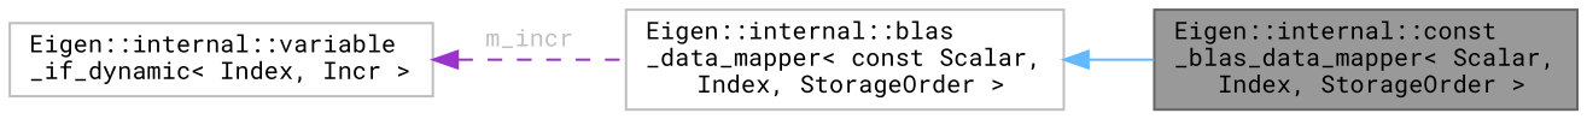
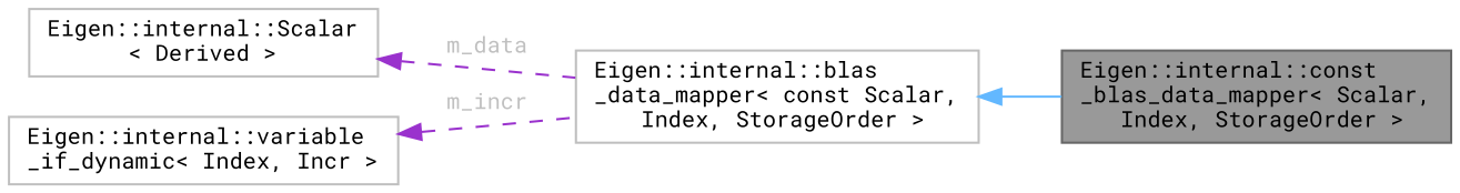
  digraph {
    rankdir=LR
    fontname="Roboto Mono"
    node [color=grey75 fillcolor=white fontname="Roboto Mono" fontsize=10 shape=box style=filled]
    edge [color=darkorchid3 dir=back fontname="Roboto Mono" fontsize=10 labelfontname=Helvetica labelfontsize=10 style=dashed fontcolor=grey]
    n1 [color=gray40 fillcolor=grey60 fontcolor=black height=0.2 label="Eigen::internal::const\l_blas_data_mapper\< Scalar,\l Index, StorageOrder \>" width=0.4]
    n2 [height=0.2 label="Eigen::internal::blas\l_data_mapper\< const Scalar,\l Index, StorageOrder \>" width=0.4]
+   n3 [height=0.2 label="Eigen::internal::Scalar\l\< Derived \>" width=0.4]
    n4 [height=0.2 label="Eigen::internal::variable\l_if_dynamic\< Index, Incr \>" width=0.4]
    n2 -> n1 [color=steelblue1 style=solid fontcolor=""]
+   n3 -> n2 [label=<<TABLE CELLBORDER="0" BORDER="0"><TR><TD VALIGN="top" ALIGN="LEFT" CELLPADDING="1" CELLSPACING="0">m_data</TD></TR> </TABLE>>]
    n4 -> n2 [label=<<TABLE CELLBORDER="0" BORDER="0"><TR><TD VALIGN="top" ALIGN="LEFT" CELLPADDING="1" CELLSPACING="0">m_incr</TD></TR> </TABLE>>]
  }
